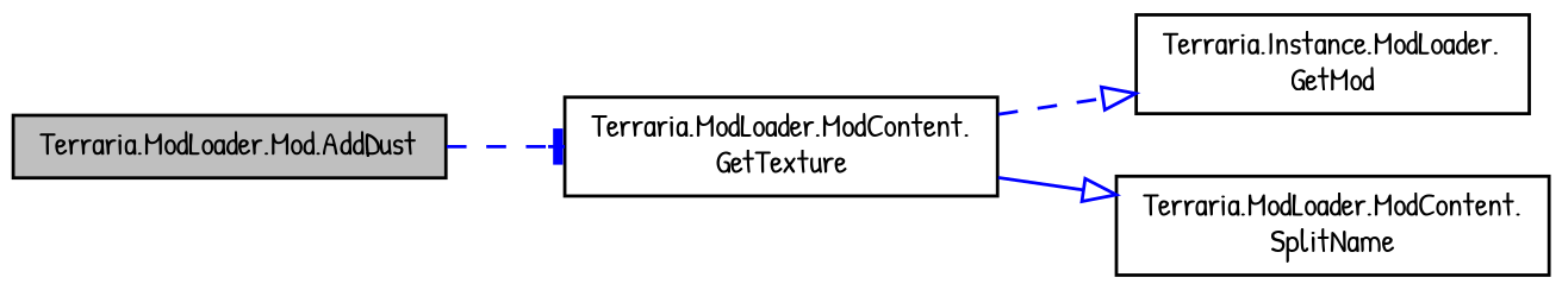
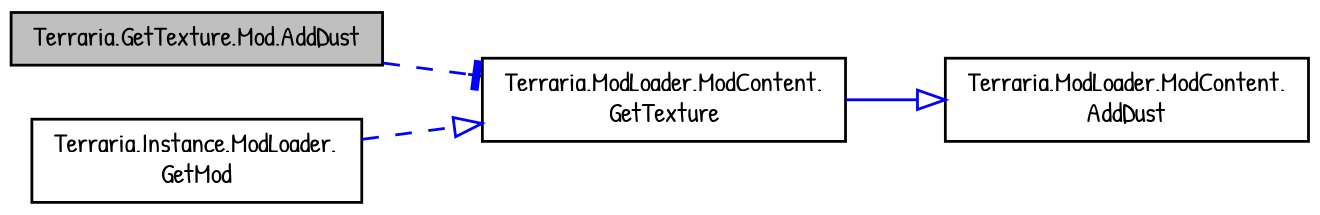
  digraph {
    fontname="Patrick Hand"
    rankdir=LR
    node [color=black fillcolor=white fontname="Patrick Hand" fontsize=10 shape=record style=filled]
    edge [arrowhead=onormal color=blue fontname="Patrick Hand" fontsize=10 labelfontname=Helvetica labelfontsize=10 style=dashed]
-   n1 [fillcolor=grey75 fontcolor=black height=0.2 label="Terraria.ModLoader.Mod.AddDust" width=0.4]
+   n1 [fillcolor=grey75 fontcolor=black height=0.2 label="Terraria.GetTexture.Mod.AddDust" width=0.4]
    n2 [height=0.2 label="Terraria.ModLoader.ModContent.\lGetTexture" width=0.4]
    n3 [height=0.2 label="Terraria.Instance.ModLoader.\lGetMod" width=0.4]
-   n4 [height=0.2 label="Terraria.ModLoader.ModContent.\lSplitName" width=0.4]
+   n4 [height=0.2 label="Terraria.ModLoader.ModContent.\lAddDust" width=0.4]
    n1 -> n2 [arrowhead=tee]
-   n2 -> n3
+   n3 -> n2
    n2 -> n4 [style=solid]
  }
